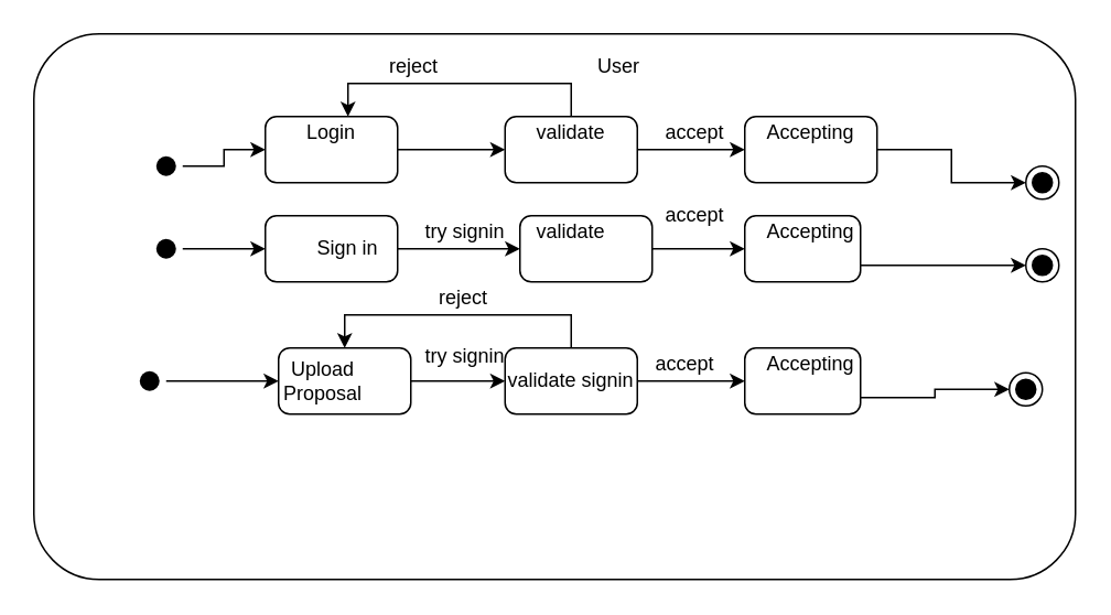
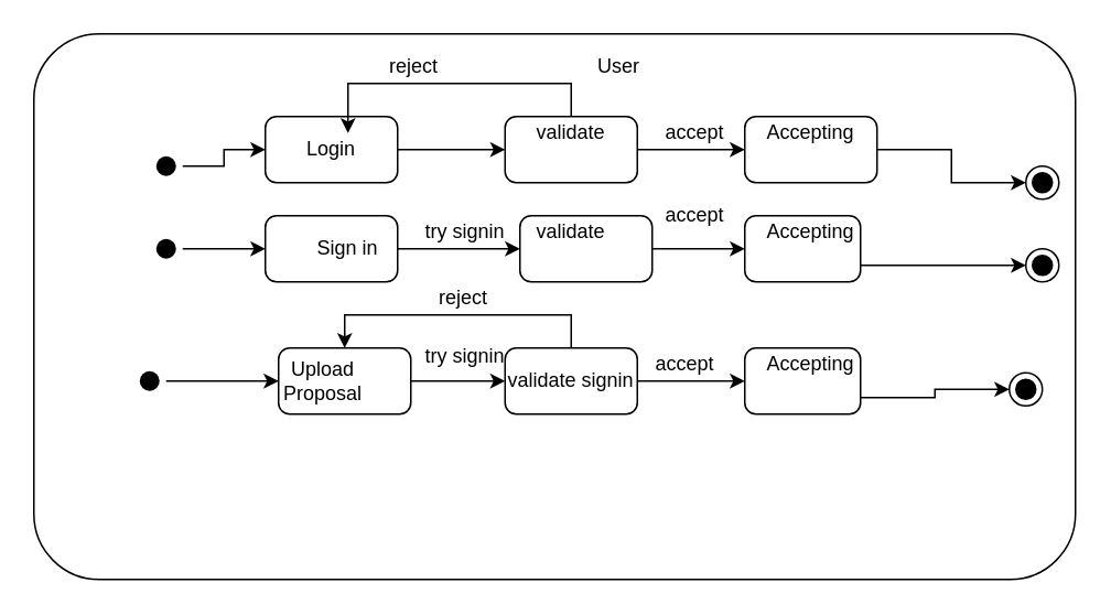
  <mxCell id="0" />
  <mxCell id="1" parent="0" />
  <mxCell id="2" value="" style="rounded=1;whiteSpace=wrap;html=1;arcSize=12;" parent="1" vertex="1"><mxGeometry x="20" y="20" width="630" height="330" as="geometry" /></mxCell>
  <mxCell id="3" value="" style="ellipse;html=1;shape=endState;fillColor=#000000;strokeColor=#000000;strokeWidth=1;" parent="1" vertex="1"><mxGeometry x="620" y="100" width="20" height="20" as="geometry" /></mxCell>
  <mxCell id="4" style="edgeStyle=orthogonalEdgeStyle;rounded=0;orthogonalLoop=1;jettySize=auto;html=1;exitX=1;exitY=0.5;exitDx=0;exitDy=0;entryX=0;entryY=0.5;entryDx=0;entryDy=0;" parent="1" source="5" target="22" edge="1"><mxGeometry relative="1" as="geometry" /></mxCell>
  <mxCell id="5" value="" style="ellipse;html=1;shape=endState;fillColor=#000000;strokeColor=none;strokeWidth=1;" parent="1" vertex="1"><mxGeometry x="90" y="140" width="20" height="20" as="geometry" /></mxCell>
  <mxCell id="6" style="edgeStyle=orthogonalEdgeStyle;rounded=0;orthogonalLoop=1;jettySize=auto;html=1;entryX=0;entryY=0.5;entryDx=0;entryDy=0;" parent="1" source="7" target="10" edge="1"><mxGeometry relative="1" as="geometry" /></mxCell>
  <mxCell id="7" value="" style="ellipse;html=1;shape=endState;fillColor=#000000;strokeColor=none;strokeWidth=1;" parent="1" vertex="1"><mxGeometry x="90" y="90" width="20" height="20" as="geometry" /></mxCell>
  <mxCell id="8" value="User" style="text;html=1;strokeColor=none;fillColor=none;align=center;verticalAlign=middle;whiteSpace=wrap;rounded=0;" parent="1" vertex="1"><mxGeometry x="354" y="30" width="40" height="20" as="geometry" /></mxCell>
  <mxCell id="9" style="edgeStyle=orthogonalEdgeStyle;rounded=0;orthogonalLoop=1;jettySize=auto;html=1;exitX=1;exitY=0.5;exitDx=0;exitDy=0;entryX=0;entryY=0.5;entryDx=0;entryDy=0;" parent="1" source="10" target="13" edge="1"><mxGeometry relative="1" as="geometry" /></mxCell>
  <mxCell id="10" value="" style="rounded=1;whiteSpace=wrap;html=1;strokeColor=#000000;strokeWidth=1;arcSize=17;" parent="1" vertex="1"><mxGeometry x="160" y="70" width="80" height="40" as="geometry" /></mxCell>
  <mxCell id="11" style="edgeStyle=orthogonalEdgeStyle;rounded=0;orthogonalLoop=1;jettySize=auto;html=1;entryX=0.75;entryY=0;entryDx=0;entryDy=0;" parent="1" source="13" target="14" edge="1"><mxGeometry relative="1" as="geometry"><Array as="points"><mxPoint x="345" y="50" /><mxPoint x="210" y="50" /></Array></mxGeometry></mxCell>
  <mxCell id="12" style="edgeStyle=orthogonalEdgeStyle;rounded=0;orthogonalLoop=1;jettySize=auto;html=1;exitX=1;exitY=0.5;exitDx=0;exitDy=0;entryX=0;entryY=0.5;entryDx=0;entryDy=0;" parent="1" source="13" target="18" edge="1"><mxGeometry relative="1" as="geometry" /></mxCell>
  <mxCell id="13" value="" style="rounded=1;whiteSpace=wrap;html=1;strokeColor=#000000;strokeWidth=1;arcSize=17;" parent="1" vertex="1"><mxGeometry x="305" y="70" width="80" height="40" as="geometry" /></mxCell>
- <mxCell id="14" value="Login" style="text;html=1;strokeColor=none;fillColor=none;align=center;verticalAlign=middle;whiteSpace=wrap;rounded=0;" parent="1" vertex="1"><mxGeometry x="180" y="70" width="40" height="20" as="geometry" /></mxCell>
+ <mxCell id="14" value="Login" style="text;html=1;strokeColor=none;fillColor=none;align=center;verticalAlign=middle;whiteSpace=wrap;rounded=0;" parent="1" vertex="1"><mxGeometry x="180" y="80" width="40" height="20" as="geometry" /></mxCell>
  <mxCell id="15" value="validate" style="text;html=1;strokeColor=none;fillColor=none;align=center;verticalAlign=middle;whiteSpace=wrap;rounded=0;" parent="1" vertex="1"><mxGeometry x="325" y="70" width="40" height="20" as="geometry" /></mxCell>
  <mxCell id="16" value="reject" style="text;html=1;strokeColor=none;fillColor=none;align=center;verticalAlign=middle;whiteSpace=wrap;rounded=0;" parent="1" vertex="1"><mxGeometry x="210" y="30" width="80" height="20" as="geometry" /></mxCell>
  <mxCell id="17" style="edgeStyle=orthogonalEdgeStyle;rounded=0;orthogonalLoop=1;jettySize=auto;html=1;exitX=1;exitY=0.5;exitDx=0;exitDy=0;" parent="1" source="18" target="3" edge="1"><mxGeometry relative="1" as="geometry" /></mxCell>
  <mxCell id="18" value="" style="rounded=1;whiteSpace=wrap;html=1;strokeColor=#000000;strokeWidth=1;arcSize=17;" parent="1" vertex="1"><mxGeometry x="450" y="70" width="80" height="40" as="geometry" /></mxCell>
  <mxCell id="19" value="accept" style="text;html=1;strokeColor=none;fillColor=none;align=center;verticalAlign=middle;whiteSpace=wrap;rounded=0;" parent="1" vertex="1"><mxGeometry x="400" y="70" width="40" height="20" as="geometry" /></mxCell>
  <mxCell id="20" value="Accepting" style="text;html=1;strokeColor=none;fillColor=none;align=center;verticalAlign=middle;whiteSpace=wrap;rounded=0;" parent="1" vertex="1"><mxGeometry x="470" y="70" width="40" height="20" as="geometry" /></mxCell>
  <mxCell id="21" style="edgeStyle=orthogonalEdgeStyle;rounded=0;orthogonalLoop=1;jettySize=auto;html=1;exitX=1;exitY=0.5;exitDx=0;exitDy=0;entryX=0;entryY=0.5;entryDx=0;entryDy=0;" parent="1" source="22" target="26" edge="1"><mxGeometry relative="1" as="geometry" /></mxCell>
  <mxCell id="22" value="" style="rounded=1;whiteSpace=wrap;html=1;strokeColor=#000000;strokeWidth=1;arcSize=17;" parent="1" vertex="1"><mxGeometry x="160" y="130" width="80" height="40" as="geometry" /></mxCell>
  <mxCell id="23" value="try signin" style="text;html=1;strokeColor=none;fillColor=none;align=center;verticalAlign=middle;whiteSpace=wrap;rounded=0;" parent="1" vertex="1"><mxGeometry x="248" y="130" width="66" height="20" as="geometry" /></mxCell>
  <mxCell id="24" value="Sign in" style="text;html=1;strokeColor=none;fillColor=none;align=center;verticalAlign=middle;whiteSpace=wrap;rounded=0;" parent="1" vertex="1"><mxGeometry x="190" y="140" width="40" height="20" as="geometry" /></mxCell>
  <mxCell id="25" style="edgeStyle=orthogonalEdgeStyle;rounded=0;orthogonalLoop=1;jettySize=auto;html=1;exitX=1;exitY=0.5;exitDx=0;exitDy=0;" parent="1" source="26" target="29" edge="1"><mxGeometry relative="1" as="geometry" /></mxCell>
  <mxCell id="26" value="" style="rounded=1;whiteSpace=wrap;html=1;strokeColor=#000000;strokeWidth=1;arcSize=17;" parent="1" vertex="1"><mxGeometry x="314" y="130" width="80" height="40" as="geometry" /></mxCell>
  <mxCell id="27" value="validate" style="text;html=1;strokeColor=none;fillColor=none;align=center;verticalAlign=middle;whiteSpace=wrap;rounded=0;" parent="1" vertex="1"><mxGeometry x="325" y="130" width="40" height="20" as="geometry" /></mxCell>
  <mxCell id="28" style="edgeStyle=orthogonalEdgeStyle;rounded=0;orthogonalLoop=1;jettySize=auto;html=1;exitX=1;exitY=0.75;exitDx=0;exitDy=0;entryX=0;entryY=0.5;entryDx=0;entryDy=0;" parent="1" source="29" target="32" edge="1"><mxGeometry relative="1" as="geometry" /></mxCell>
  <mxCell id="29" value="" style="rounded=1;whiteSpace=wrap;html=1;strokeColor=#000000;strokeWidth=1;arcSize=17;" parent="1" vertex="1"><mxGeometry x="450" y="130" width="70" height="40" as="geometry" /></mxCell>
  <mxCell id="30" value="Accepting" style="text;html=1;strokeColor=none;fillColor=none;align=center;verticalAlign=middle;whiteSpace=wrap;rounded=0;" parent="1" vertex="1"><mxGeometry x="470" y="130" width="40" height="20" as="geometry" /></mxCell>
  <mxCell id="31" value="accept" style="text;html=1;strokeColor=none;fillColor=none;align=center;verticalAlign=middle;whiteSpace=wrap;rounded=0;" parent="1" vertex="1"><mxGeometry x="400" y="120" width="40" height="20" as="geometry" /></mxCell>
  <mxCell id="32" value="" style="ellipse;html=1;shape=endState;fillColor=#000000;strokeColor=#000000;strokeWidth=1;" parent="1" vertex="1"><mxGeometry x="620" y="150" width="20" height="20" as="geometry" /></mxCell>
  <mxCell id="33" style="edgeStyle=orthogonalEdgeStyle;rounded=0;orthogonalLoop=1;jettySize=auto;html=1;exitX=1;exitY=0.5;exitDx=0;exitDy=0;entryX=0;entryY=0.5;entryDx=0;entryDy=0;" parent="1" source="34" target="36" edge="1"><mxGeometry relative="1" as="geometry" /></mxCell>
  <mxCell id="34" value="" style="ellipse;html=1;shape=endState;fillColor=#000000;strokeColor=none;strokeWidth=1;" parent="1" vertex="1"><mxGeometry x="80" y="220" width="20" height="20" as="geometry" /></mxCell>
  <mxCell id="35" style="edgeStyle=orthogonalEdgeStyle;rounded=0;orthogonalLoop=1;jettySize=auto;html=1;exitX=1;exitY=0.5;exitDx=0;exitDy=0;" parent="1" source="36" target="41" edge="1"><mxGeometry relative="1" as="geometry" /></mxCell>
  <mxCell id="36" value="" style="rounded=1;whiteSpace=wrap;html=1;strokeColor=#000000;strokeWidth=1;arcSize=17;" parent="1" vertex="1"><mxGeometry x="168" y="210" width="80" height="40" as="geometry" /></mxCell>
  <mxCell id="37" value="try signin" style="text;html=1;strokeColor=none;fillColor=none;align=center;verticalAlign=middle;whiteSpace=wrap;rounded=0;" parent="1" vertex="1"><mxGeometry x="248" y="205" width="66" height="20" as="geometry" /></mxCell>
  <mxCell id="38" value="Upload Proposal" style="text;html=1;strokeColor=none;fillColor=none;align=center;verticalAlign=middle;whiteSpace=wrap;rounded=0;" parent="1" vertex="1"><mxGeometry x="175" y="220" width="40" height="20" as="geometry" /></mxCell>
  <mxCell id="39" style="edgeStyle=orthogonalEdgeStyle;rounded=0;orthogonalLoop=1;jettySize=auto;html=1;exitX=1;exitY=0.5;exitDx=0;exitDy=0;" parent="1" source="41" target="43" edge="1"><mxGeometry relative="1" as="geometry" /></mxCell>
  <mxCell id="40" style="edgeStyle=orthogonalEdgeStyle;rounded=0;orthogonalLoop=1;jettySize=auto;html=1;exitX=0.5;exitY=0;exitDx=0;exitDy=0;entryX=0.5;entryY=0;entryDx=0;entryDy=0;" parent="1" source="41" target="36" edge="1"><mxGeometry relative="1" as="geometry" /></mxCell>
  <mxCell id="41" value="&lt;span style=&quot;white-space: normal&quot;&gt;validate signin&lt;/span&gt;" style="rounded=1;whiteSpace=wrap;html=1;strokeColor=#000000;strokeWidth=1;arcSize=17;" parent="1" vertex="1"><mxGeometry x="305" y="210" width="80" height="40" as="geometry" /></mxCell>
  <mxCell id="42" style="edgeStyle=orthogonalEdgeStyle;rounded=0;orthogonalLoop=1;jettySize=auto;html=1;exitX=1;exitY=0.75;exitDx=0;exitDy=0;entryX=0;entryY=0.5;entryDx=0;entryDy=0;" parent="1" source="43" target="46" edge="1"><mxGeometry relative="1" as="geometry" /></mxCell>
  <mxCell id="43" value="" style="rounded=1;whiteSpace=wrap;html=1;strokeColor=#000000;strokeWidth=1;arcSize=17;" parent="1" vertex="1"><mxGeometry x="450" y="210" width="70" height="40" as="geometry" /></mxCell>
  <mxCell id="44" value="Accepting" style="text;html=1;strokeColor=none;fillColor=none;align=center;verticalAlign=middle;whiteSpace=wrap;rounded=0;" parent="1" vertex="1"><mxGeometry x="470" y="210" width="40" height="20" as="geometry" /></mxCell>
  <mxCell id="45" value="accept" style="text;html=1;strokeColor=none;fillColor=none;align=center;verticalAlign=middle;whiteSpace=wrap;rounded=0;" parent="1" vertex="1"><mxGeometry x="394" y="210" width="40" height="20" as="geometry" /></mxCell>
  <mxCell id="46" value="" style="ellipse;html=1;shape=endState;fillColor=#000000;strokeColor=#000000;strokeWidth=1;" parent="1" vertex="1"><mxGeometry x="610" y="225" width="20" height="20" as="geometry" /></mxCell>
  <mxCell id="47" value="reject" style="text;html=1;strokeColor=none;fillColor=none;align=center;verticalAlign=middle;whiteSpace=wrap;rounded=0;" parent="1" vertex="1"><mxGeometry x="240" y="170" width="80" height="20" as="geometry" /></mxCell>
